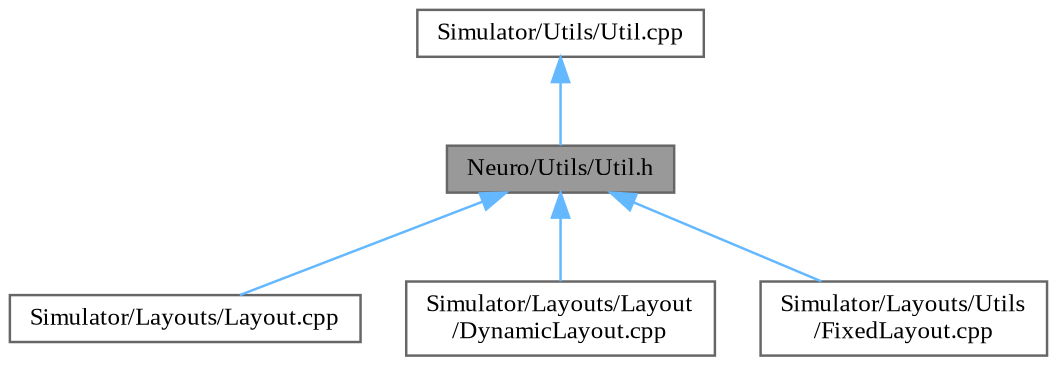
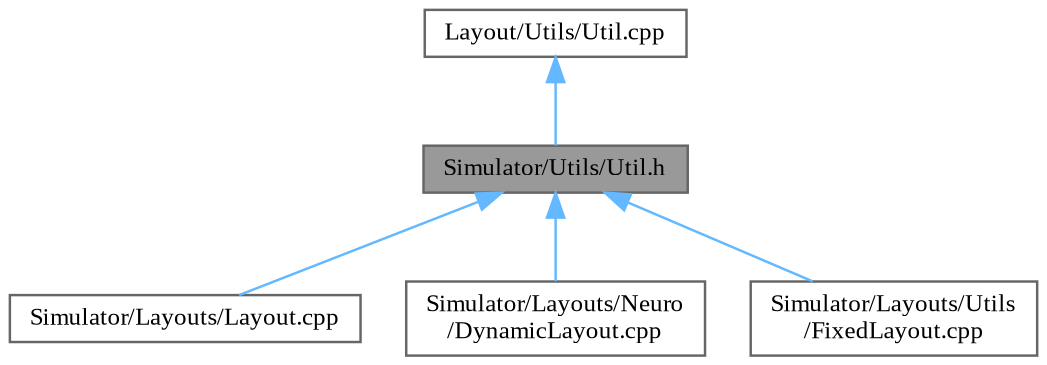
  digraph {
    fontname="Liberation Serif"
    node [color=grey40 fillcolor=white fontname="Liberation Serif" fontsize=10 shape=box style=filled]
    edge [color=steelblue1 dir=back fontname="Liberation Serif" fontsize=10 labelfontname=Helvetica labelfontsize=10 style=solid]
-   n1 [color=gray40 fillcolor=grey60 fontcolor=black height=0.2 label="Neuro/Utils/Util.h" width=0.4]
+   n1 [color=gray40 fillcolor=grey60 fontcolor=black height=0.2 label="Simulator/Utils/Util.h" width=0.4]
    n2 [height=0.2 label="Simulator/Layouts/Layout.cpp" width=0.4]
-   n3 [height=0.2 label="Simulator/Layouts/Layout\l/DynamicLayout.cpp" width=0.4]
+   n3 [height=0.2 label="Simulator/Layouts/Neuro\l/DynamicLayout.cpp" width=0.4]
    n4 [height=0.2 label="Simulator/Layouts/Utils\l/FixedLayout.cpp" width=0.4]
-   n5 [height=0.2 label="Simulator/Utils/Util.cpp" width=0.4]
+   n5 [height=0.2 label="Layout/Utils/Util.cpp" width=0.4]
    n1 -> n2
    n1 -> n3
    n1 -> n4
    n5 -> n1
  }
